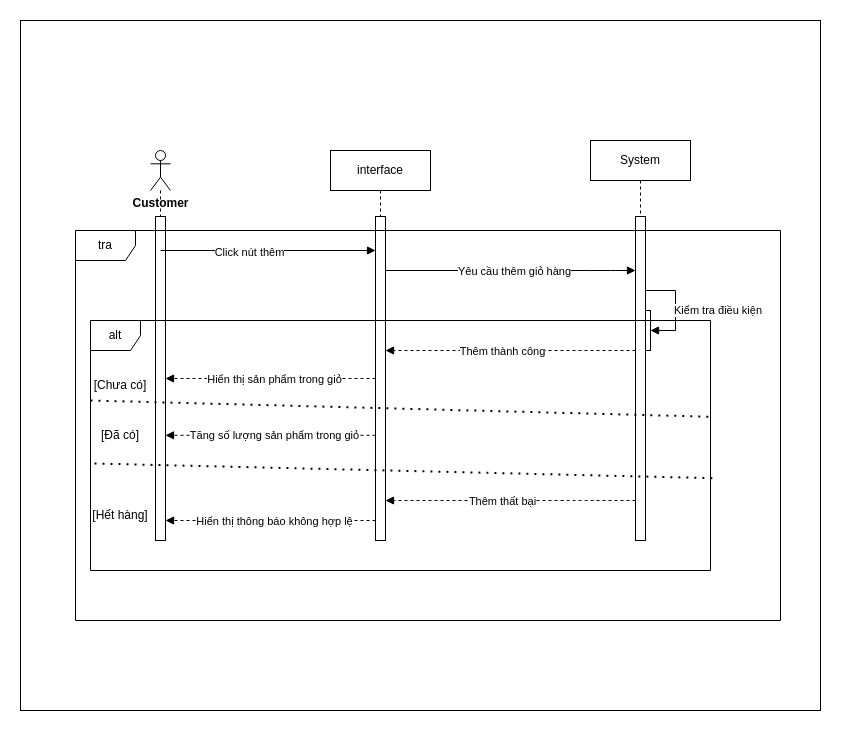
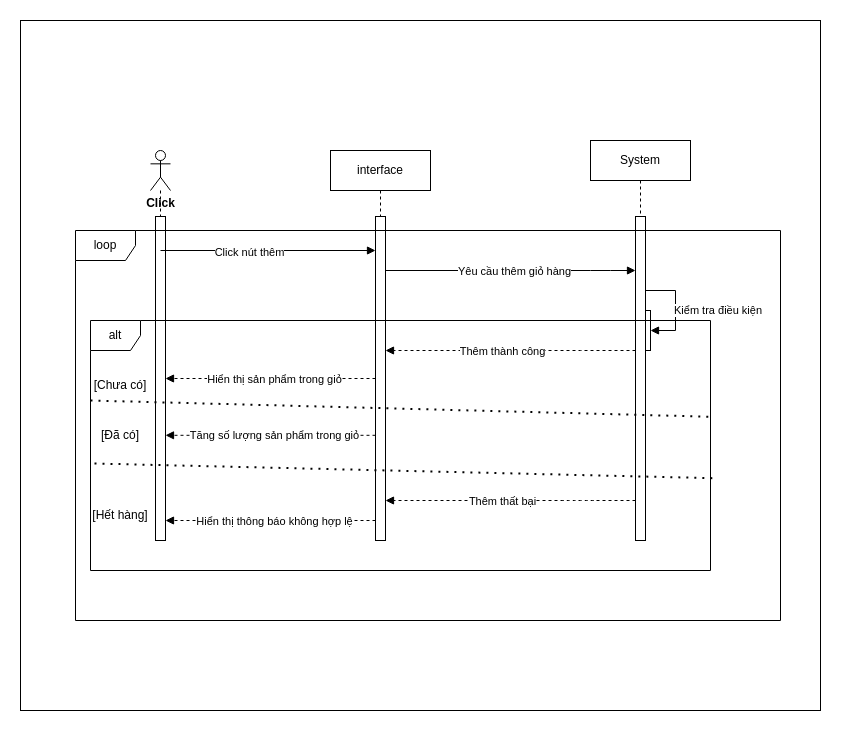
  <mxCell id="0" />
  <mxCell id="1" parent="0" />
  <mxCell id="2" value="" style="rounded=0;whiteSpace=wrap;html=1;" parent="1" vertex="1"><mxGeometry x="20" y="20" width="800" height="690" as="geometry" /></mxCell>
  <mxCell id="3" value="" style="shape=umlLifeline;perimeter=lifelinePerimeter;whiteSpace=wrap;html=1;container=1;dropTarget=0;collapsible=0;recursiveResize=0;outlineConnect=0;portConstraint=eastwest;newEdgeStyle={&quot;curved&quot;:0,&quot;rounded&quot;:0};participant=umlActor;" parent="1" vertex="1"><mxGeometry x="150" y="150" width="20" height="390" as="geometry" /></mxCell>
  <mxCell id="4" value="" style="html=1;points=[[0,0,0,0,5],[0,1,0,0,-5],[1,0,0,0,5],[1,1,0,0,-5]];perimeter=orthogonalPerimeter;outlineConnect=0;targetShapes=umlLifeline;portConstraint=eastwest;newEdgeStyle={&quot;curved&quot;:0,&quot;rounded&quot;:0};" parent="3" vertex="1"><mxGeometry x="5" y="66" width="10" height="324" as="geometry" /></mxCell>
- <mxCell id="5" value="Customer" style="text;align=center;fontStyle=1;verticalAlign=middle;spacingLeft=3;spacingRight=3;strokeColor=none;rotatable=0;points=[[0,0.5],[1,0.5]];portConstraint=eastwest;html=1;" parent="1" vertex="1"><mxGeometry x="120" y="190" width="80" height="26" as="geometry" /></mxCell>
+ <mxCell id="5" value="Click" style="text;align=center;fontStyle=1;verticalAlign=middle;spacingLeft=3;spacingRight=3;strokeColor=none;rotatable=0;points=[[0,0.5],[1,0.5]];portConstraint=eastwest;html=1;" parent="1" vertex="1"><mxGeometry x="120" y="190" width="80" height="26" as="geometry" /></mxCell>
  <mxCell id="6" value="System" style="shape=umlLifeline;perimeter=lifelinePerimeter;whiteSpace=wrap;html=1;container=1;dropTarget=0;collapsible=0;recursiveResize=0;outlineConnect=0;portConstraint=eastwest;newEdgeStyle={&quot;curved&quot;:0,&quot;rounded&quot;:0};" parent="1" vertex="1"><mxGeometry x="590" y="140" width="100" height="400" as="geometry" /></mxCell>
  <mxCell id="7" value="" style="html=1;points=[[0,0,0,0,5],[0,1,0,0,-5],[1,0,0,0,5],[1,1,0,0,-5]];perimeter=orthogonalPerimeter;outlineConnect=0;targetShapes=umlLifeline;portConstraint=eastwest;newEdgeStyle={&quot;curved&quot;:0,&quot;rounded&quot;:0};" parent="6" vertex="1"><mxGeometry x="50" y="170" width="10" height="40" as="geometry" /></mxCell>
  <mxCell id="8" value="Kiểm tra điều kiện" style="html=1;align=left;spacingLeft=2;endArrow=block;rounded=0;edgeStyle=orthogonalEdgeStyle;curved=0;rounded=0;" parent="6" target="7" edge="1"><mxGeometry x="0.333" y="-5" relative="1" as="geometry"><mxPoint x="55" y="110" as="sourcePoint" /><Array as="points"><mxPoint x="55" y="150" /><mxPoint x="85" y="150" /><mxPoint x="85" y="190" /></Array><mxPoint as="offset" /></mxGeometry></mxCell>
  <mxCell id="9" value="" style="html=1;points=[[0,0,0,0,5],[0,1,0,0,-5],[1,0,0,0,5],[1,1,0,0,-5]];perimeter=orthogonalPerimeter;outlineConnect=0;targetShapes=umlLifeline;portConstraint=eastwest;newEdgeStyle={&quot;curved&quot;:0,&quot;rounded&quot;:0};" parent="6" vertex="1"><mxGeometry x="45" y="76" width="10" height="324" as="geometry" /></mxCell>
  <mxCell id="10" value="interface" style="shape=umlLifeline;perimeter=lifelinePerimeter;whiteSpace=wrap;html=1;container=1;dropTarget=0;collapsible=0;recursiveResize=0;outlineConnect=0;portConstraint=eastwest;newEdgeStyle={&quot;curved&quot;:0,&quot;rounded&quot;:0};" parent="1" vertex="1"><mxGeometry x="330" y="150" width="100" height="390" as="geometry" /></mxCell>
  <mxCell id="11" value="" style="html=1;points=[[0,0,0,0,5],[0,1,0,0,-5],[1,0,0,0,5],[1,1,0,0,-5]];perimeter=orthogonalPerimeter;outlineConnect=0;targetShapes=umlLifeline;portConstraint=eastwest;newEdgeStyle={&quot;curved&quot;:0,&quot;rounded&quot;:0};" parent="10" vertex="1"><mxGeometry x="45" y="66" width="10" height="324" as="geometry" /></mxCell>
  <mxCell id="12" value="" style="html=1;verticalAlign=bottom;labelBackgroundColor=none;endArrow=block;endFill=1;" parent="1" edge="1"><mxGeometry width="160" relative="1" as="geometry"><mxPoint x="160" y="250" as="sourcePoint" /><mxPoint x="375" y="250" as="targetPoint" /></mxGeometry></mxCell>
  <mxCell id="13" value="Click nút thêm" style="edgeLabel;html=1;align=center;verticalAlign=middle;resizable=0;points=[];" parent="12" vertex="1" connectable="0"><mxGeometry x="-0.273" y="-1" relative="1" as="geometry"><mxPoint x="10" as="offset" /></mxGeometry></mxCell>
  <mxCell id="14" value="" style="html=1;verticalAlign=bottom;labelBackgroundColor=none;endArrow=block;endFill=1;" parent="1" source="11" target="9" edge="1"><mxGeometry width="160" relative="1" as="geometry"><mxPoint x="400" y="270" as="sourcePoint" /><mxPoint x="540" y="260" as="targetPoint" /><Array as="points"><mxPoint x="600" y="270" /></Array></mxGeometry></mxCell>
  <mxCell id="15" value="Yêu cầu thêm giỏ hàng" style="edgeLabel;html=1;align=center;verticalAlign=middle;resizable=0;points=[];" parent="14" vertex="1" connectable="0"><mxGeometry x="-0.225" y="1" relative="1" as="geometry"><mxPoint x="31" y="1" as="offset" /></mxGeometry></mxCell>
  <mxCell id="16" value="" style="html=1;verticalAlign=bottom;labelBackgroundColor=none;endArrow=block;endFill=1;dashed=1;" parent="1" source="9" target="11" edge="1"><mxGeometry width="160" relative="1" as="geometry"><mxPoint x="420" y="340" as="sourcePoint" /><mxPoint x="400" y="345" as="targetPoint" /><Array as="points"><mxPoint x="570" y="350" /></Array></mxGeometry></mxCell>
  <mxCell id="17" value="Thêm thành công" style="edgeLabel;html=1;align=center;verticalAlign=middle;resizable=0;points=[];" parent="16" vertex="1" connectable="0"><mxGeometry x="0.074" y="-3" relative="1" as="geometry"><mxPoint y="3" as="offset" /></mxGeometry></mxCell>
  <mxCell id="18" value="alt" style="shape=umlFrame;whiteSpace=wrap;html=1;pointerEvents=0;recursiveResize=0;container=1;collapsible=0;width=50;" parent="1" vertex="1"><mxGeometry x="90" y="320" width="620" height="250" as="geometry" /></mxCell>
  <mxCell id="19" value="[&lt;span style=&quot;color: rgb(0, 0, 0);&quot;&gt;Đã có&lt;/span&gt;]" style="text;html=1;align=center;verticalAlign=middle;whiteSpace=wrap;rounded=0;" parent="18" vertex="1"><mxGeometry y="100" width="60" height="30" as="geometry" /></mxCell>
  <mxCell id="20" value="" style="html=1;verticalAlign=bottom;labelBackgroundColor=none;endArrow=block;endFill=1;dashed=1;" parent="18" edge="1"><mxGeometry width="160" relative="1" as="geometry"><mxPoint x="285" y="200" as="sourcePoint" /><mxPoint x="75" y="200" as="targetPoint" /><Array as="points"><mxPoint x="240" y="200" /></Array></mxGeometry></mxCell>
  <mxCell id="21" value="Hiển thị thông báo không hợp lệ" style="edgeLabel;html=1;align=center;verticalAlign=middle;resizable=0;points=[];" parent="20" vertex="1" connectable="0"><mxGeometry x="0.552" y="-3" relative="1" as="geometry"><mxPoint x="61" y="3" as="offset" /></mxGeometry></mxCell>
  <mxCell id="22" value="[Hết hàng]" style="text;html=1;align=center;verticalAlign=middle;whiteSpace=wrap;rounded=0;" parent="18" vertex="1"><mxGeometry y="180" width="60" height="30" as="geometry" /></mxCell>
  <mxCell id="23" value="" style="endArrow=none;dashed=1;html=1;dashPattern=1 3;strokeWidth=2;entryX=1.003;entryY=0.712;entryDx=0;entryDy=0;entryPerimeter=0;exitX=0.001;exitY=0.653;exitDx=0;exitDy=0;exitPerimeter=0;" parent="18" edge="1"><mxGeometry width="50" height="50" relative="1" as="geometry"><mxPoint x="4" y="143" as="sourcePoint" /><mxPoint x="625.24" y="157.75" as="targetPoint" /></mxGeometry></mxCell>
  <mxCell id="24" value="" style="html=1;verticalAlign=bottom;labelBackgroundColor=none;endArrow=block;endFill=1;dashed=1;" parent="18" edge="1"><mxGeometry width="160" relative="1" as="geometry"><mxPoint x="545" y="180" as="sourcePoint" /><mxPoint x="295" y="180" as="targetPoint" /><Array as="points"><mxPoint x="520" y="180" /><mxPoint x="500" y="180" /><mxPoint x="480" y="180" /></Array></mxGeometry></mxCell>
  <mxCell id="25" value="Thêm thất bại" style="edgeLabel;html=1;align=center;verticalAlign=middle;resizable=0;points=[];" parent="24" vertex="1" connectable="0"><mxGeometry x="0.074" y="-3" relative="1" as="geometry"><mxPoint y="3" as="offset" /></mxGeometry></mxCell>
  <mxCell id="26" value="" style="endArrow=none;dashed=1;html=1;dashPattern=1 3;strokeWidth=2;entryX=1.002;entryY=0.425;entryDx=0;entryDy=0;entryPerimeter=0;" parent="18" edge="1"><mxGeometry width="50" height="50" relative="1" as="geometry"><mxPoint y="80" as="sourcePoint" /><mxPoint x="620.24" y="96.25" as="targetPoint" /></mxGeometry></mxCell>
  <mxCell id="27" value="[Chưa có]" style="text;html=1;align=center;verticalAlign=middle;whiteSpace=wrap;rounded=0;" parent="1" vertex="1"><mxGeometry x="90" y="370" width="60" height="30" as="geometry" /></mxCell>
  <mxCell id="28" value="" style="html=1;verticalAlign=bottom;labelBackgroundColor=none;endArrow=block;endFill=1;dashed=1;" parent="1" source="11" target="4" edge="1"><mxGeometry width="160" relative="1" as="geometry"><mxPoint x="370" y="460" as="sourcePoint" /><mxPoint x="170" y="460" as="targetPoint" /></mxGeometry></mxCell>
  <mxCell id="29" value="Hiển thị sản phẩm trong giỏ" style="edgeLabel;html=1;align=center;verticalAlign=middle;resizable=0;points=[];" parent="28" vertex="1" connectable="0"><mxGeometry x="0.552" y="-3" relative="1" as="geometry"><mxPoint x="61" y="3" as="offset" /></mxGeometry></mxCell>
  <mxCell id="30" value="" style="html=1;verticalAlign=bottom;labelBackgroundColor=none;endArrow=block;endFill=1;dashed=1;" parent="1" source="11" target="4" edge="1"><mxGeometry width="160" relative="1" as="geometry"><mxPoint x="360" y="435" as="sourcePoint" /><mxPoint x="170" y="434.8" as="targetPoint" /><Array as="points"><mxPoint x="330" y="434.8" /></Array></mxGeometry></mxCell>
  <mxCell id="31" value="Tăng số lượng sản phẩm trong giỏ" style="edgeLabel;html=1;align=center;verticalAlign=middle;resizable=0;points=[];" parent="30" vertex="1" connectable="0"><mxGeometry x="0.552" y="-3" relative="1" as="geometry"><mxPoint x="61" y="3" as="offset" /></mxGeometry></mxCell>
- <mxCell id="32" value="tra" style="shape=umlFrame;whiteSpace=wrap;html=1;pointerEvents=0;" vertex="1" parent="1"><mxGeometry x="75" y="230" width="705" height="390" as="geometry" /></mxCell>
+ <mxCell id="32" value="loop" style="shape=umlFrame;whiteSpace=wrap;html=1;pointerEvents=0;" vertex="1" parent="1"><mxGeometry x="75" y="230" width="705" height="390" as="geometry" /></mxCell>
